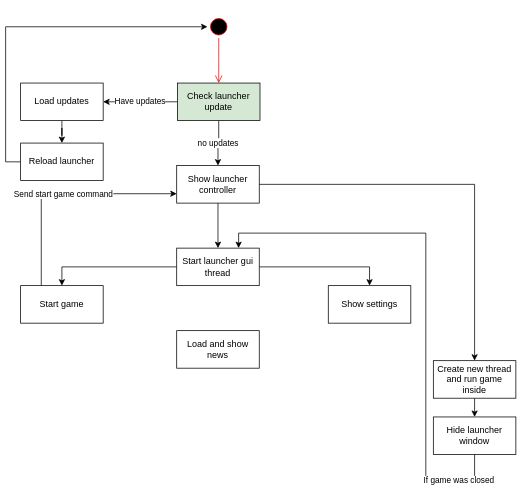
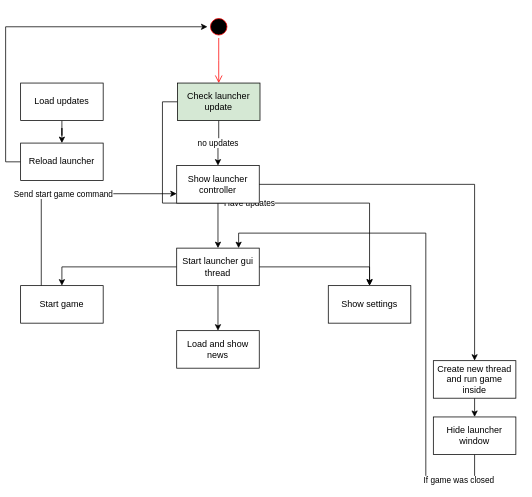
  <mxCell id="0" />
  <mxCell id="1" parent="0" />
  <mxCell id="2" value="" style="ellipse;html=1;shape=startState;fillColor=#000000;strokeColor=#ff0000;" vertex="1" parent="1"><mxGeometry x="269" y="20" width="30" height="30" as="geometry" /></mxCell>
  <mxCell id="3" value="" style="edgeStyle=orthogonalEdgeStyle;html=1;verticalAlign=bottom;endArrow=open;endSize=8;strokeColor=#ff0000;rounded=0;" edge="1" source="2" parent="1"><mxGeometry relative="1" as="geometry"><mxPoint x="284" y="110" as="targetPoint" /></mxGeometry></mxCell>
  <mxCell id="4" value="no updates" style="edgeStyle=orthogonalEdgeStyle;rounded=0;orthogonalLoop=1;jettySize=auto;html=1;entryX=0.5;entryY=0;entryDx=0;entryDy=0;" edge="1" parent="1" source="6" target="8"><mxGeometry relative="1" as="geometry" /></mxCell>
- <mxCell id="5" value="Have updates" style="edgeStyle=orthogonalEdgeStyle;rounded=0;orthogonalLoop=1;jettySize=auto;html=1;exitX=0;exitY=0.5;exitDx=0;exitDy=0;entryX=1;entryY=0.5;entryDx=0;entryDy=0;" edge="1" parent="1" source="6" target="16"><mxGeometry relative="1" as="geometry" /></mxCell>
+ <mxCell id="5" value="Have updates" style="edgeStyle=orthogonalEdgeStyle;rounded=0;orthogonalLoop=1;jettySize=auto;html=1;exitX=0;exitY=0.5;exitDx=0;exitDy=0;" edge="1" parent="1" source="6" target="19"><mxGeometry relative="1" as="geometry" /></mxCell>
  <mxCell id="6" value="Check launcher update" style="html=1;whiteSpace=wrap;fillColor=#d5e8d4;" vertex="1" parent="1"><mxGeometry x="229" y="110" width="110" height="50" as="geometry" /></mxCell>
  <mxCell id="7" style="edgeStyle=orthogonalEdgeStyle;rounded=0;orthogonalLoop=1;jettySize=auto;html=1;entryX=0.5;entryY=0;entryDx=0;entryDy=0;" edge="1" parent="1" source="8" target="12"><mxGeometry relative="1" as="geometry" /></mxCell>
  <mxCell id="8" value="Show launcher controller" style="html=1;whiteSpace=wrap;" vertex="1" parent="1"><mxGeometry x="228" y="220" width="110" height="50" as="geometry" /></mxCell>
  <mxCell id="9" style="edgeStyle=orthogonalEdgeStyle;rounded=0;orthogonalLoop=1;jettySize=auto;html=1;entryX=0.5;entryY=0;entryDx=0;entryDy=0;" edge="1" parent="1" source="12" target="14"><mxGeometry relative="1" as="geometry" /></mxCell>
  <mxCell id="10" style="edgeStyle=orthogonalEdgeStyle;rounded=0;orthogonalLoop=1;jettySize=auto;html=1;exitX=1;exitY=0.5;exitDx=0;exitDy=0;entryX=0.5;entryY=0;entryDx=0;entryDy=0;" edge="1" parent="1" source="12" target="19"><mxGeometry relative="1" as="geometry" /></mxCell>
+ <mxCell id="11" style="edgeStyle=orthogonalEdgeStyle;rounded=0;orthogonalLoop=1;jettySize=auto;html=1;exitX=0.5;exitY=1;exitDx=0;exitDy=0;entryX=0.5;entryY=0;entryDx=0;entryDy=0;" edge="1" parent="1" source="12" target="22"><mxGeometry relative="1" as="geometry" /></mxCell>
  <mxCell id="12" value="Start launcher gui thread" style="html=1;whiteSpace=wrap;" vertex="1" parent="1"><mxGeometry x="228" y="330" width="110" height="50" as="geometry" /></mxCell>
  <mxCell id="13" value="Send start game command" style="edgeStyle=orthogonalEdgeStyle;rounded=0;orthogonalLoop=1;jettySize=auto;html=1;exitX=0.25;exitY=0;exitDx=0;exitDy=0;entryX=0;entryY=0.75;entryDx=0;entryDy=0;" edge="1" parent="1" source="14" target="8"><mxGeometry relative="1" as="geometry" /></mxCell>
  <mxCell id="14" value="Start game" style="html=1;whiteSpace=wrap;" vertex="1" parent="1"><mxGeometry x="20" y="380" width="110" height="50" as="geometry" /></mxCell>
  <mxCell id="15" style="edgeStyle=orthogonalEdgeStyle;rounded=0;orthogonalLoop=1;jettySize=auto;html=1;entryX=0.5;entryY=0;entryDx=0;entryDy=0;" edge="1" parent="1" source="16" target="18"><mxGeometry relative="1" as="geometry" /></mxCell>
  <mxCell id="16" value="Load updates" style="html=1;whiteSpace=wrap;" vertex="1" parent="1"><mxGeometry x="20" y="110" width="110" height="50" as="geometry" /></mxCell>
  <mxCell id="17" style="edgeStyle=orthogonalEdgeStyle;rounded=0;orthogonalLoop=1;jettySize=auto;html=1;exitX=0;exitY=0.5;exitDx=0;exitDy=0;entryX=0;entryY=0.5;entryDx=0;entryDy=0;" edge="1" parent="1" source="18" target="2"><mxGeometry relative="1" as="geometry" /></mxCell>
  <mxCell id="18" value="Reload launcher" style="html=1;whiteSpace=wrap;" vertex="1" parent="1"><mxGeometry x="20" y="190" width="110" height="50" as="geometry" /></mxCell>
  <mxCell id="19" value="Show settings" style="html=1;whiteSpace=wrap;" vertex="1" parent="1"><mxGeometry x="430" y="380" width="110" height="50" as="geometry" /></mxCell>
  <mxCell id="20" style="edgeStyle=orthogonalEdgeStyle;rounded=0;orthogonalLoop=1;jettySize=auto;html=1;exitX=0.5;exitY=1;exitDx=0;exitDy=0;entryX=0.5;entryY=0;entryDx=0;entryDy=0;" edge="1" parent="1" source="21" target="24"><mxGeometry relative="1" as="geometry" /></mxCell>
  <mxCell id="21" value="Create new thread and run game inside" style="html=1;whiteSpace=wrap;" vertex="1" parent="1"><mxGeometry x="570" y="480" width="110" height="50" as="geometry" /></mxCell>
  <mxCell id="22" value="Load and show news" style="html=1;whiteSpace=wrap;" vertex="1" parent="1"><mxGeometry x="228" y="440" width="110" height="50" as="geometry" /></mxCell>
  <mxCell id="23" value="If game was closed" style="edgeStyle=orthogonalEdgeStyle;rounded=0;orthogonalLoop=1;jettySize=auto;html=1;exitX=0.5;exitY=1;exitDx=0;exitDy=0;entryX=0.75;entryY=0;entryDx=0;entryDy=0;" edge="1" parent="1" source="24" target="12"><mxGeometry x="-0.839" relative="1" as="geometry"><mxPoint x="625" y="660" as="targetPoint" /><Array as="points"><mxPoint x="625" y="640" /><mxPoint x="560" y="640" /><mxPoint x="560" y="310" /><mxPoint x="311" y="310" /></Array><mxPoint as="offset" /></mxGeometry></mxCell>
  <mxCell id="24" value="Hide launcher window" style="html=1;whiteSpace=wrap;" vertex="1" parent="1"><mxGeometry x="570" y="555" width="110" height="50" as="geometry" /></mxCell>
  <mxCell id="25" style="edgeStyle=orthogonalEdgeStyle;rounded=0;orthogonalLoop=1;jettySize=auto;html=1;exitX=1;exitY=0.5;exitDx=0;exitDy=0;entryX=0.5;entryY=0;entryDx=0;entryDy=0;" edge="1" parent="1" source="8" target="21"><mxGeometry relative="1" as="geometry"><mxPoint x="624" y="473" as="targetPoint" /></mxGeometry></mxCell>
